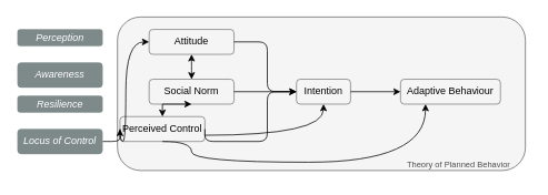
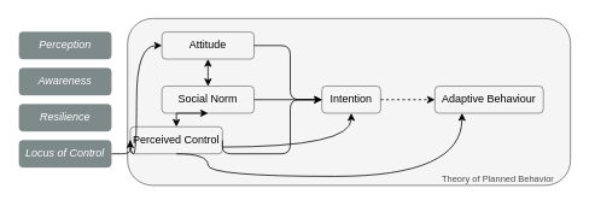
  <mxCell id="0" />
  <mxCell id="1" parent="0" />
  <mxCell id="2" value="" style="rounded=1;whiteSpace=wrap;html=1;fillColor=#f5f5f5;fontColor=#333333;strokeColor=#666666;" vertex="1" parent="1"><mxGeometry x="140" y="20" width="490" height="185" as="geometry" /></mxCell>
  <mxCell id="3" style="edgeStyle=orthogonalEdgeStyle;rounded=1;orthogonalLoop=1;jettySize=auto;html=1;exitX=1;exitY=0.5;exitDx=0;exitDy=0;curved=0;endArrow=none;" edge="1" parent="1" source="4" target="15"><mxGeometry relative="1" as="geometry"><mxPoint x="269" y="50" as="sourcePoint" /><mxPoint x="354" y="110" as="targetPoint" /><Array as="points"><mxPoint x="320" y="50" /><mxPoint x="320" y="110" /></Array></mxGeometry></mxCell>
  <mxCell id="4" value="Attitude" style="text;html=1;align=center;verticalAlign=middle;whiteSpace=wrap;rounded=1;strokeColor=default;strokeWidth=0.5;" vertex="1" parent="1"><mxGeometry x="178" y="35" width="102" height="30" as="geometry" /></mxCell>
  <mxCell id="5" style="edgeStyle=orthogonalEdgeStyle;rounded=1;orthogonalLoop=1;jettySize=auto;html=1;exitX=1;exitY=0.5;exitDx=0;exitDy=0;curved=0;entryX=0;entryY=0.5;entryDx=0;entryDy=0;" edge="1" parent="1" source="8" target="15"><mxGeometry relative="1" as="geometry"><mxPoint x="360" y="110" as="targetPoint" /></mxGeometry></mxCell>
  <mxCell id="6" style="edgeStyle=orthogonalEdgeStyle;rounded=0;orthogonalLoop=1;jettySize=auto;html=1;exitX=0.5;exitY=0;exitDx=0;exitDy=0;entryX=0.5;entryY=1;entryDx=0;entryDy=0;endArrow=classic;startFill=1;startArrow=classic;endFill=1;curved=1;" edge="1" parent="1" source="8" target="4"><mxGeometry relative="1" as="geometry" /></mxCell>
  <mxCell id="7" style="edgeStyle=orthogonalEdgeStyle;rounded=0;orthogonalLoop=1;jettySize=auto;html=1;exitX=0.5;exitY=1;exitDx=0;exitDy=0;entryX=0.5;entryY=0;entryDx=0;entryDy=0;startArrow=classic;startFill=1;" edge="1" parent="1" source="8" target="13"><mxGeometry relative="1" as="geometry" /></mxCell>
  <mxCell id="8" value="Social Norm" style="text;html=1;align=center;verticalAlign=middle;whiteSpace=wrap;rounded=1;strokeColor=default;strokeWidth=0.5;" vertex="1" parent="1"><mxGeometry x="178" y="95" width="102" height="30" as="geometry" /></mxCell>
  <mxCell id="9" style="edgeStyle=orthogonalEdgeStyle;rounded=1;orthogonalLoop=1;jettySize=auto;html=1;exitX=1;exitY=0.5;exitDx=0;exitDy=0;entryX=0;entryY=0.5;entryDx=0;entryDy=0;curved=0;" edge="1" parent="1" source="13" target="15"><mxGeometry relative="1" as="geometry"><Array as="points"><mxPoint x="320" y="170" /><mxPoint x="320" y="110" /></Array></mxGeometry></mxCell>
  <mxCell id="10" style="edgeStyle=orthogonalEdgeStyle;rounded=0;orthogonalLoop=1;jettySize=auto;html=1;exitX=0.5;exitY=1;exitDx=0;exitDy=0;entryX=0.25;entryY=1;entryDx=0;entryDy=0;curved=1;" edge="1" parent="1" source="13" target="16"><mxGeometry relative="1" as="geometry"><Array as="points"><mxPoint x="229" y="195" /><mxPoint x="510" y="195" /></Array></mxGeometry></mxCell>
  <mxCell id="11" style="edgeStyle=orthogonalEdgeStyle;rounded=0;orthogonalLoop=1;jettySize=auto;html=1;exitX=1;exitY=0.75;exitDx=0;exitDy=0;curved=1;" edge="1" parent="1" source="13" target="15"><mxGeometry relative="1" as="geometry" /></mxCell>
  <mxCell id="12" style="edgeStyle=orthogonalEdgeStyle;rounded=0;orthogonalLoop=1;jettySize=auto;html=1;exitX=0;exitY=0.5;exitDx=0;exitDy=0;entryX=0;entryY=0.5;entryDx=0;entryDy=0;curved=1;" edge="1" parent="1" source="13" target="4"><mxGeometry relative="1" as="geometry"><Array as="points"><mxPoint x="150" y="170" /><mxPoint x="150" y="50" /></Array></mxGeometry></mxCell>
  <mxCell id="13" value="Perceived Control" style="text;html=1;align=center;verticalAlign=middle;whiteSpace=wrap;rounded=1;strokeColor=default;strokeWidth=0.5;" vertex="1" parent="1"><mxGeometry x="143" y="140" width="102" height="30" as="geometry" /></mxCell>
- <mxCell id="14" style="edgeStyle=orthogonalEdgeStyle;rounded=0;orthogonalLoop=1;jettySize=auto;html=1;exitX=1;exitY=0.5;exitDx=0;exitDy=0;entryX=0;entryY=0.5;entryDx=0;entryDy=0;" edge="1" parent="1" source="15" target="16"><mxGeometry relative="1" as="geometry" /></mxCell>
+ <mxCell id="14" style="edgeStyle=orthogonalEdgeStyle;rounded=0;orthogonalLoop=1;jettySize=auto;html=1;exitX=1;exitY=0.5;exitDx=0;exitDy=0;entryX=0;entryY=0.5;entryDx=0;entryDy=0;dashed=1;" edge="1" parent="1" source="15" target="16"><mxGeometry relative="1" as="geometry" /></mxCell>
  <mxCell id="15" value="Intention" style="text;html=1;align=center;verticalAlign=middle;whiteSpace=wrap;rounded=1;strokeColor=default;strokeWidth=0.5;" vertex="1" parent="1"><mxGeometry x="355" y="95" width="65" height="30" as="geometry" /></mxCell>
  <mxCell id="16" value="Adaptive Behaviour" style="text;html=1;align=center;verticalAlign=middle;whiteSpace=wrap;rounded=1;strokeColor=default;strokeWidth=0.5;" vertex="1" parent="1"><mxGeometry x="480" y="95" width="120" height="30" as="geometry" /></mxCell>
  <mxCell id="17" style="edgeStyle=orthogonalEdgeStyle;rounded=1;orthogonalLoop=1;jettySize=auto;html=1;exitX=1;exitY=0.5;exitDx=0;exitDy=0;entryX=0;entryY=0.5;entryDx=0;entryDy=0;curved=0;" edge="1" parent="1" target="13"><mxGeometry relative="1" as="geometry"><mxPoint x="122" y="170" as="sourcePoint" /></mxGeometry></mxCell>
  <mxCell id="18" value="&lt;font style=&quot;color: rgb(77, 77, 77);&quot;&gt;Theory of Planned Behavior&lt;/font&gt;" style="text;html=1;align=center;verticalAlign=middle;whiteSpace=wrap;rounded=0;fontSize=10;" vertex="1" parent="1"><mxGeometry x="465" y="183" width="170" height="30" as="geometry" /></mxCell>
  <mxCell id="19" value="&lt;i&gt;Locus of Control&lt;/i&gt;" style="text;html=1;align=center;verticalAlign=middle;whiteSpace=wrap;rounded=1;strokeColor=#7D8A89;strokeWidth=0.5;fillColor=#7D8A89;fontColor=#ffffff;" vertex="1" parent="1"><mxGeometry x="20" y="155" width="102" height="30" as="geometry" /></mxCell>
- <mxCell id="20" value="&lt;i&gt;Resilience&lt;/i&gt;" style="text;html=1;align=center;verticalAlign=middle;whiteSpace=wrap;rounded=1;strokeColor=#7D8A89;strokeWidth=0.5;fillColor=#7D8A89;fontColor=#ffffff;" vertex="1" parent="1"><mxGeometry x="20" y="115" width="102" height="20" as="geometry" /></mxCell>
+ <mxCell id="20" value="&lt;i&gt;Resilience&lt;/i&gt;" style="text;html=1;align=center;verticalAlign=middle;whiteSpace=wrap;rounded=1;strokeColor=#7D8A89;strokeWidth=0.5;fillColor=#7D8A89;fontColor=#ffffff;" vertex="1" parent="1"><mxGeometry x="20" y="115" width="102" height="30" as="geometry" /></mxCell>
  <mxCell id="21" value="&lt;i&gt;Awareness&lt;/i&gt;" style="text;html=1;align=center;verticalAlign=middle;whiteSpace=wrap;rounded=1;strokeColor=#7D8A89;strokeWidth=0.5;fillColor=#7D8A89;fontColor=#ffffff;" vertex="1" parent="1"><mxGeometry x="20" y="75" width="102" height="30" as="geometry" /></mxCell>
- <mxCell id="22" value="&lt;i&gt;Perception&lt;/i&gt;" style="text;html=1;align=center;verticalAlign=middle;whiteSpace=wrap;rounded=1;strokeColor=#7D8A89;strokeWidth=0.5;fillColor=#7D8A89;fontColor=#ffffff;" vertex="1" parent="1"><mxGeometry x="20" y="35" width="102" height="20" as="geometry" /></mxCell>
+ <mxCell id="22" value="&lt;i&gt;Perception&lt;/i&gt;" style="text;html=1;align=center;verticalAlign=middle;whiteSpace=wrap;rounded=1;strokeColor=#7D8A89;strokeWidth=0.5;fillColor=#7D8A89;fontColor=#ffffff;" vertex="1" parent="1"><mxGeometry x="20" y="35" width="102" height="30" as="geometry" /></mxCell>
